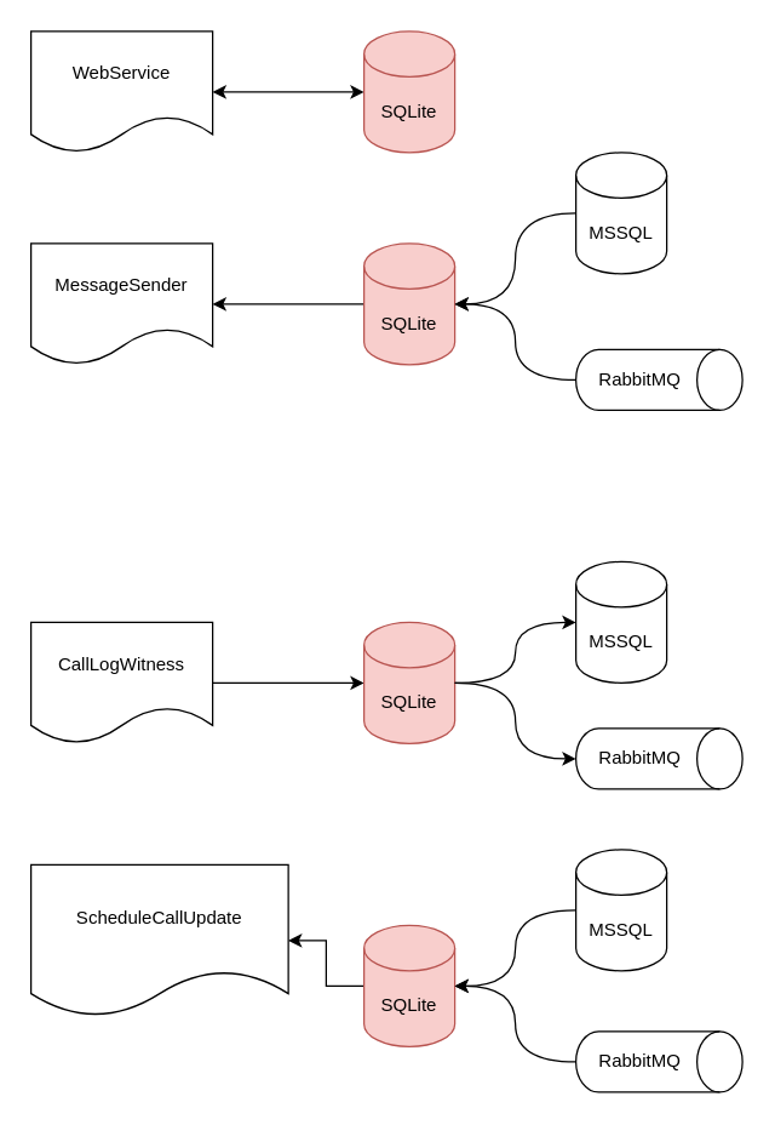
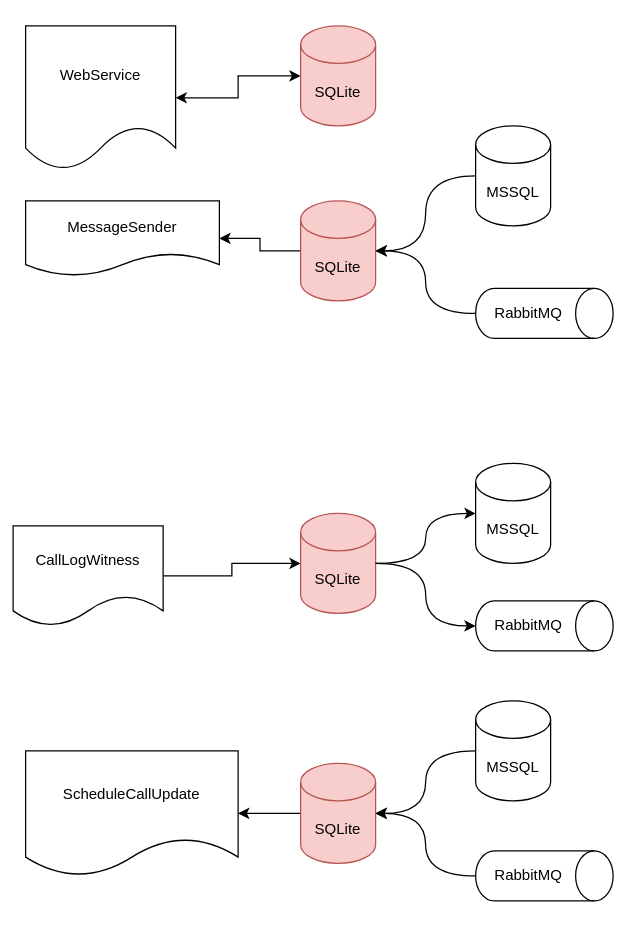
  <mxCell id="0" />
  <mxCell id="1" parent="0" />
  <mxCell id="2" style="edgeStyle=orthogonalEdgeStyle;rounded=0;orthogonalLoop=1;jettySize=auto;html=1;startArrow=classic;startFill=1;" edge="1" parent="1" source="3" target="16"><mxGeometry relative="1" as="geometry" /></mxCell>
- <mxCell id="3" value="WebService" style="shape=document;whiteSpace=wrap;html=1;boundedLbl=1;" vertex="1" parent="1"><mxGeometry x="20" y="20" width="120" height="80" as="geometry" /></mxCell>
- <mxCell id="4" value="MessageSender" style="shape=document;whiteSpace=wrap;html=1;boundedLbl=1;" vertex="1" parent="1"><mxGeometry x="20" y="160" width="120" height="80" as="geometry" /></mxCell>
+ <mxCell id="3" value="WebService" style="shape=document;whiteSpace=wrap;html=1;boundedLbl=1;" vertex="1" parent="1"><mxGeometry x="20" y="20" width="120" height="115" as="geometry" /></mxCell>
+ <mxCell id="4" value="MessageSender" style="shape=document;whiteSpace=wrap;html=1;boundedLbl=1;" vertex="1" parent="1"><mxGeometry x="20" y="160" width="155" height="60" as="geometry" /></mxCell>
  <mxCell id="5" value="" style="edgeStyle=orthogonalEdgeStyle;rounded=0;orthogonalLoop=1;jettySize=auto;html=1;startArrow=none;startFill=0;" edge="1" parent="1" source="6" target="7"><mxGeometry relative="1" as="geometry" /></mxCell>
- <mxCell id="6" value="CallLogWitness" style="shape=document;whiteSpace=wrap;html=1;boundedLbl=1;" vertex="1" parent="1"><mxGeometry x="20" y="410" width="120" height="80" as="geometry" /></mxCell>
+ <mxCell id="6" value="CallLogWitness" style="shape=document;whiteSpace=wrap;html=1;boundedLbl=1;" vertex="1" parent="1"><mxGeometry x="10" y="420" width="120" height="80" as="geometry" /></mxCell>
  <mxCell id="7" value="SQLite" style="shape=cylinder3;whiteSpace=wrap;html=1;boundedLbl=1;backgroundOutline=1;size=15;fillColor=#f8cecc;strokeColor=#b85450;" vertex="1" parent="1"><mxGeometry x="240" y="410" width="60" height="80" as="geometry" /></mxCell>
  <mxCell id="8" style="edgeStyle=orthogonalEdgeStyle;rounded=0;orthogonalLoop=1;jettySize=auto;html=1;exitX=0.5;exitY=1;exitDx=0;exitDy=0;exitPerimeter=0;curved=1;startArrow=classic;startFill=1;endArrow=none;endFill=0;" edge="1" parent="1" source="9" target="7"><mxGeometry relative="1" as="geometry" /></mxCell>
  <mxCell id="9" value="RabbitMQ" style="shape=cylinder3;whiteSpace=wrap;html=1;boundedLbl=1;backgroundOutline=1;size=15;direction=south;" vertex="1" parent="1"><mxGeometry x="380" y="480" width="110" height="40" as="geometry" /></mxCell>
  <mxCell id="10" value="MSSQL" style="shape=cylinder3;whiteSpace=wrap;html=1;boundedLbl=1;backgroundOutline=1;size=15;" vertex="1" parent="1"><mxGeometry x="380" y="370" width="60" height="80" as="geometry" /></mxCell>
  <mxCell id="11" style="edgeStyle=orthogonalEdgeStyle;rounded=0;orthogonalLoop=1;jettySize=auto;html=1;exitX=1;exitY=0.5;exitDx=0;exitDy=0;exitPerimeter=0;entryX=0;entryY=0.5;entryDx=0;entryDy=0;entryPerimeter=0;curved=1;startArrow=none;startFill=0;" edge="1" parent="1" source="7" target="10"><mxGeometry relative="1" as="geometry" /></mxCell>
- <mxCell id="12" value="ScheduleCallUpdate" style="shape=document;whiteSpace=wrap;html=1;boundedLbl=1;" vertex="1" parent="1"><mxGeometry x="20" y="570" width="170" height="100" as="geometry" /></mxCell>
+ <mxCell id="12" value="ScheduleCallUpdate" style="shape=document;whiteSpace=wrap;html=1;boundedLbl=1;" vertex="1" parent="1"><mxGeometry x="20" y="600" width="170" height="100" as="geometry" /></mxCell>
  <mxCell id="13" value="" style="edgeStyle=orthogonalEdgeStyle;rounded=0;orthogonalLoop=1;jettySize=auto;html=1;" edge="1" parent="1" source="14" target="12"><mxGeometry relative="1" as="geometry" /></mxCell>
  <mxCell id="14" value="SQLite" style="shape=cylinder3;whiteSpace=wrap;html=1;boundedLbl=1;backgroundOutline=1;size=15;fillColor=#f8cecc;strokeColor=#b85450;" vertex="1" parent="1"><mxGeometry x="240" y="610" width="60" height="80" as="geometry" /></mxCell>
  <mxCell id="15" value="RabbitMQ" style="shape=cylinder3;whiteSpace=wrap;html=1;boundedLbl=1;backgroundOutline=1;size=15;direction=south;" vertex="1" parent="1"><mxGeometry x="380" y="680" width="110" height="40" as="geometry" /></mxCell>
  <mxCell id="16" value="SQLite" style="shape=cylinder3;whiteSpace=wrap;html=1;boundedLbl=1;backgroundOutline=1;size=15;fillColor=#f8cecc;strokeColor=#b85450;" vertex="1" parent="1"><mxGeometry x="240" y="20" width="60" height="80" as="geometry" /></mxCell>
  <mxCell id="17" style="edgeStyle=orthogonalEdgeStyle;rounded=0;orthogonalLoop=1;jettySize=auto;html=1;exitX=0.5;exitY=1;exitDx=0;exitDy=0;exitPerimeter=0;entryX=1;entryY=0.5;entryDx=0;entryDy=0;entryPerimeter=0;curved=1;" edge="1" parent="1" source="15" target="14"><mxGeometry relative="1" as="geometry" /></mxCell>
  <mxCell id="18" value="MSSQL" style="shape=cylinder3;whiteSpace=wrap;html=1;boundedLbl=1;backgroundOutline=1;size=15;" vertex="1" parent="1"><mxGeometry x="380" y="560" width="60" height="80" as="geometry" /></mxCell>
  <mxCell id="19" style="edgeStyle=orthogonalEdgeStyle;rounded=0;orthogonalLoop=1;jettySize=auto;html=1;entryX=1;entryY=0.5;entryDx=0;entryDy=0;entryPerimeter=0;curved=1;exitX=0;exitY=0.5;exitDx=0;exitDy=0;exitPerimeter=0;" edge="1" parent="1" source="18" target="14"><mxGeometry relative="1" as="geometry"><mxPoint x="380" y="600" as="sourcePoint" /></mxGeometry></mxCell>
  <mxCell id="20" value="" style="edgeStyle=orthogonalEdgeStyle;rounded=0;orthogonalLoop=1;jettySize=auto;html=1;" edge="1" parent="1" source="21" target="4"><mxGeometry relative="1" as="geometry" /></mxCell>
  <mxCell id="21" value="SQLite" style="shape=cylinder3;whiteSpace=wrap;html=1;boundedLbl=1;backgroundOutline=1;size=15;fillColor=#f8cecc;strokeColor=#b85450;" vertex="1" parent="1"><mxGeometry x="240" y="160" width="60" height="80" as="geometry" /></mxCell>
  <mxCell id="22" value="RabbitMQ" style="shape=cylinder3;whiteSpace=wrap;html=1;boundedLbl=1;backgroundOutline=1;size=15;direction=south;" vertex="1" parent="1"><mxGeometry x="380" y="230" width="110" height="40" as="geometry" /></mxCell>
  <mxCell id="23" style="edgeStyle=orthogonalEdgeStyle;rounded=0;orthogonalLoop=1;jettySize=auto;html=1;exitX=0.5;exitY=1;exitDx=0;exitDy=0;exitPerimeter=0;entryX=1;entryY=0.5;entryDx=0;entryDy=0;entryPerimeter=0;curved=1;" edge="1" parent="1" source="22" target="21"><mxGeometry relative="1" as="geometry" /></mxCell>
  <mxCell id="24" value="MSSQL" style="shape=cylinder3;whiteSpace=wrap;html=1;boundedLbl=1;backgroundOutline=1;size=15;" vertex="1" parent="1"><mxGeometry x="380" y="100" width="60" height="80" as="geometry" /></mxCell>
  <mxCell id="25" style="edgeStyle=orthogonalEdgeStyle;rounded=0;orthogonalLoop=1;jettySize=auto;html=1;entryX=1;entryY=0.5;entryDx=0;entryDy=0;entryPerimeter=0;curved=1;exitX=0;exitY=0.5;exitDx=0;exitDy=0;exitPerimeter=0;" edge="1" parent="1" source="24" target="21"><mxGeometry relative="1" as="geometry"><mxPoint x="350" y="150" as="sourcePoint" /></mxGeometry></mxCell>
